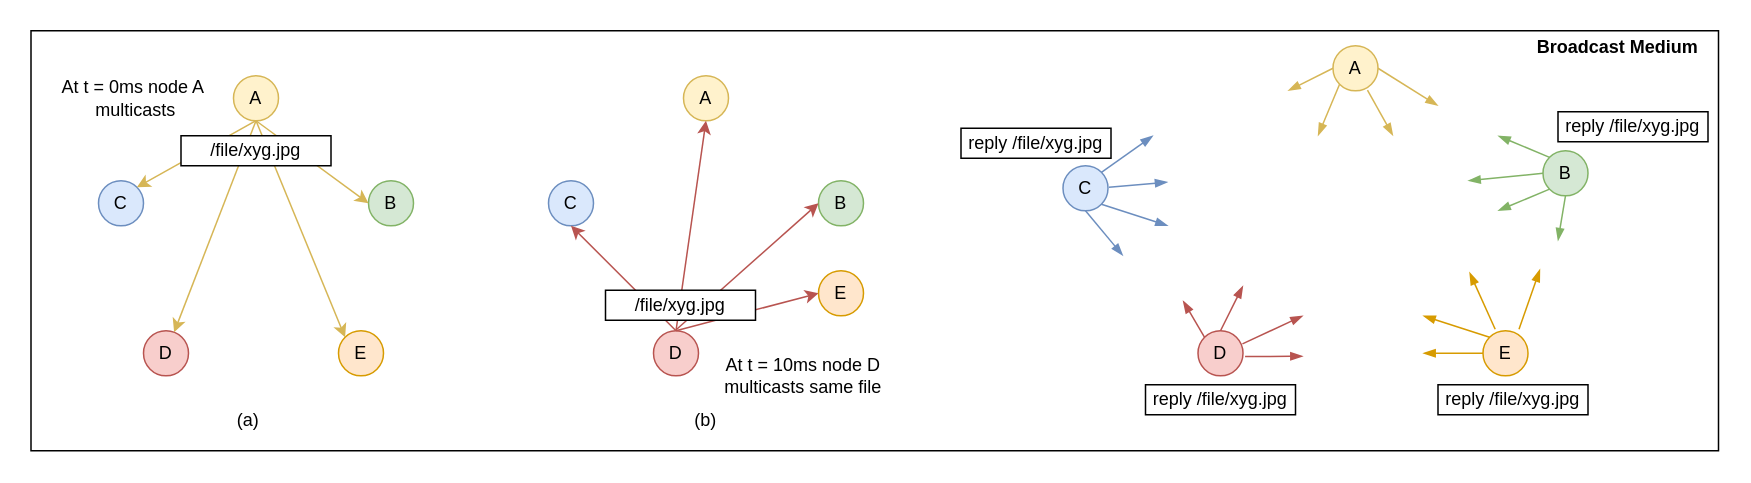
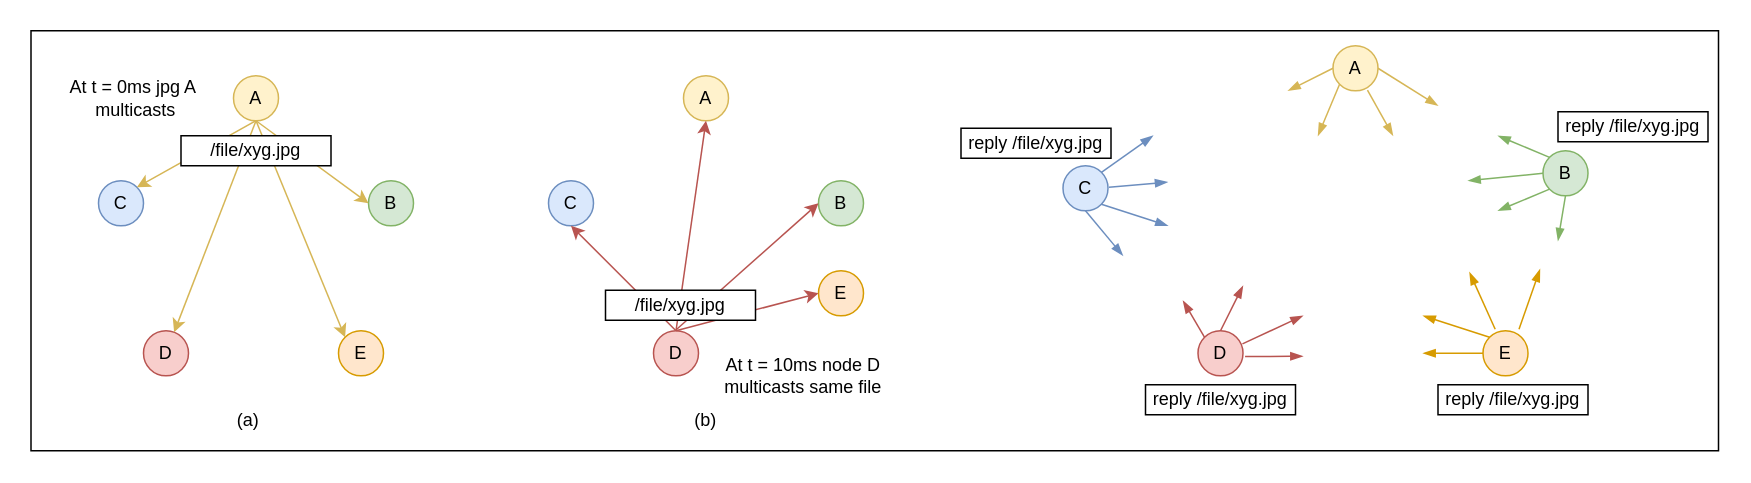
  <mxCell id="0" />
  <mxCell id="1" parent="0" />
  <mxCell id="2" value="&lt;b&gt;&lt;br&gt;&lt;/b&gt;" style="rounded=0;whiteSpace=wrap;html=1;" vertex="1" parent="1"><mxGeometry x="20" y="20" width="1125" height="280" as="geometry" /></mxCell>
  <mxCell id="3" value="C" style="ellipse;whiteSpace=wrap;html=1;aspect=fixed;fillColor=#dae8fc;strokeColor=#6c8ebf;" vertex="1" parent="1"><mxGeometry x="65" y="120" width="30" height="30" as="geometry" /></mxCell>
  <mxCell id="4" value="D" style="ellipse;whiteSpace=wrap;html=1;aspect=fixed;fillColor=#f8cecc;strokeColor=#b85450;" vertex="1" parent="1"><mxGeometry x="95" y="220" width="30" height="30" as="geometry" /></mxCell>
  <mxCell id="5" value="A" style="ellipse;whiteSpace=wrap;html=1;aspect=fixed;fillColor=#fff2cc;strokeColor=#d6b656;" vertex="1" parent="1"><mxGeometry x="155" y="50" width="30" height="30" as="geometry" /></mxCell>
  <mxCell id="6" value="B" style="ellipse;whiteSpace=wrap;html=1;aspect=fixed;fillColor=#d5e8d4;strokeColor=#82b366;" vertex="1" parent="1"><mxGeometry x="245" y="120" width="30" height="30" as="geometry" /></mxCell>
  <mxCell id="7" value="E" style="ellipse;whiteSpace=wrap;html=1;aspect=fixed;fillColor=#ffe6cc;strokeColor=#d79b00;" vertex="1" parent="1"><mxGeometry x="225" y="220" width="30" height="30" as="geometry" /></mxCell>
  <mxCell id="8" value="" style="endArrow=classic;html=1;entryX=0;entryY=0.5;entryDx=0;entryDy=0;exitX=0.5;exitY=1;exitDx=0;exitDy=0;fillColor=#fff2cc;strokeColor=#d6b656;" edge="1" parent="1" source="5" target="6"><mxGeometry width="50" height="50" relative="1" as="geometry"><mxPoint x="135" y="160" as="sourcePoint" /><mxPoint x="185" y="110" as="targetPoint" /></mxGeometry></mxCell>
  <mxCell id="9" value="" style="endArrow=classic;html=1;exitX=0.5;exitY=1;exitDx=0;exitDy=0;fillColor=#fff2cc;strokeColor=#d6b656;" edge="1" parent="1" source="5" target="4"><mxGeometry width="50" height="50" relative="1" as="geometry"><mxPoint x="190.607" y="85.607" as="sourcePoint" /><mxPoint x="255" y="145" as="targetPoint" /></mxGeometry></mxCell>
  <mxCell id="10" value="" style="endArrow=classic;html=1;entryX=1;entryY=0;entryDx=0;entryDy=0;fillColor=#fff2cc;strokeColor=#d6b656;" edge="1" parent="1" target="3"><mxGeometry width="50" height="50" relative="1" as="geometry"><mxPoint x="170" y="80" as="sourcePoint" /><mxPoint x="100.415" y="220.001" as="targetPoint" /></mxGeometry></mxCell>
  <mxCell id="11" value="" style="endArrow=classic;html=1;exitX=0.5;exitY=1;exitDx=0;exitDy=0;entryX=0;entryY=0;entryDx=0;entryDy=0;fillColor=#fff2cc;strokeColor=#d6b656;" edge="1" parent="1" source="5" target="7"><mxGeometry width="50" height="50" relative="1" as="geometry"><mxPoint x="180" y="90" as="sourcePoint" /><mxPoint x="125.415" y="231.011" as="targetPoint" /></mxGeometry></mxCell>
  <mxCell id="12" value="C" style="ellipse;whiteSpace=wrap;html=1;aspect=fixed;fillColor=#dae8fc;strokeColor=#6c8ebf;" vertex="1" parent="1"><mxGeometry x="365" y="120" width="30" height="30" as="geometry" /></mxCell>
  <mxCell id="13" value="D" style="ellipse;whiteSpace=wrap;html=1;aspect=fixed;fillColor=#f8cecc;strokeColor=#b85450;" vertex="1" parent="1"><mxGeometry x="435" y="220" width="30" height="30" as="geometry" /></mxCell>
  <mxCell id="14" value="A" style="ellipse;whiteSpace=wrap;html=1;aspect=fixed;fillColor=#fff2cc;strokeColor=#d6b656;" vertex="1" parent="1"><mxGeometry x="455" y="50" width="30" height="30" as="geometry" /></mxCell>
  <mxCell id="15" value="B" style="ellipse;whiteSpace=wrap;html=1;aspect=fixed;fillColor=#d5e8d4;strokeColor=#82b366;" vertex="1" parent="1"><mxGeometry x="545" y="120" width="30" height="30" as="geometry" /></mxCell>
  <mxCell id="16" value="E" style="ellipse;whiteSpace=wrap;html=1;aspect=fixed;fillColor=#ffe6cc;strokeColor=#d79b00;" vertex="1" parent="1"><mxGeometry x="545" y="180" width="30" height="30" as="geometry" /></mxCell>
  <mxCell id="17" value="" style="endArrow=none;html=1;exitX=0.5;exitY=1;exitDx=0;exitDy=0;endFill=0;startArrow=classic;startFill=1;entryX=0.5;entryY=0;entryDx=0;entryDy=0;fillColor=#f8cecc;strokeColor=#b85450;" edge="1" parent="1" source="14" target="13"><mxGeometry width="50" height="50" relative="1" as="geometry"><mxPoint x="490.607" y="85.607" as="sourcePoint" /><mxPoint x="452" y="220" as="targetPoint" /></mxGeometry></mxCell>
  <mxCell id="18" value="" style="endArrow=none;html=1;exitX=0;exitY=0.5;exitDx=0;exitDy=0;endFill=0;startArrow=classic;startFill=1;entryX=0.503;entryY=-0.021;entryDx=0;entryDy=0;entryPerimeter=0;fillColor=#f8cecc;strokeColor=#b85450;" edge="1" parent="1" source="15" target="13"><mxGeometry width="50" height="50" relative="1" as="geometry"><mxPoint x="480" y="90" as="sourcePoint" /><mxPoint x="450" y="222" as="targetPoint" /></mxGeometry></mxCell>
  <mxCell id="19" value="" style="endArrow=none;html=1;exitX=0.5;exitY=1;exitDx=0;exitDy=0;endFill=0;startArrow=classic;startFill=1;entryX=0.5;entryY=0;entryDx=0;entryDy=0;fillColor=#f8cecc;strokeColor=#b85450;" edge="1" parent="1" source="12" target="13"><mxGeometry width="50" height="50" relative="1" as="geometry"><mxPoint x="555" y="145" as="sourcePoint" /><mxPoint x="415" y="220" as="targetPoint" /></mxGeometry></mxCell>
  <mxCell id="20" value="" style="endArrow=none;html=1;exitX=0;exitY=0.5;exitDx=0;exitDy=0;endFill=0;startArrow=classic;startFill=1;fillColor=#f8cecc;strokeColor=#b85450;" edge="1" parent="1" source="16"><mxGeometry width="50" height="50" relative="1" as="geometry"><mxPoint x="390" y="160" as="sourcePoint" /><mxPoint x="450" y="220" as="targetPoint" /></mxGeometry></mxCell>
- <mxCell id="21" value="&lt;b&gt;Broadcast Medium&lt;/b&gt;" style="text;html=1;strokeColor=none;fillColor=none;align=center;verticalAlign=middle;whiteSpace=wrap;rounded=0;" vertex="1" parent="1"><mxGeometry x="1018" y="21" width="120" height="20" as="geometry" /></mxCell>
  <mxCell id="22" value="/file/xyg.jpg" style="text;html=1;align=center;verticalAlign=middle;whiteSpace=wrap;rounded=0;fontStyle=0;glass=0;strokeColor=#000000;fillColor=#ffffff;" vertex="1" parent="1"><mxGeometry x="120" y="90" width="100" height="20" as="geometry" /></mxCell>
  <mxCell id="23" value="/file/xyg.jpg" style="text;html=1;align=center;verticalAlign=middle;whiteSpace=wrap;rounded=0;fontStyle=0;glass=0;strokeColor=#000000;fillColor=#ffffff;" vertex="1" parent="1"><mxGeometry x="403" y="193" width="100" height="20" as="geometry" /></mxCell>
- <mxCell id="24" value="At t = 0ms node A&amp;nbsp;&lt;br&gt;multicasts" style="text;html=1;strokeColor=none;fillColor=none;align=center;verticalAlign=middle;whiteSpace=wrap;rounded=0;glass=0;" vertex="1" parent="1"><mxGeometry x="20" y="55" width="140" height="20" as="geometry" /></mxCell>
+ <mxCell id="24" value="At t = 0ms jpg A&amp;nbsp;&lt;br&gt;multicasts" style="text;html=1;strokeColor=none;fillColor=none;align=center;verticalAlign=middle;whiteSpace=wrap;rounded=0;glass=0;" vertex="1" parent="1"><mxGeometry x="20" y="55" width="140" height="20" as="geometry" /></mxCell>
  <mxCell id="25" value="At t = 10ms node D&lt;br&gt;multicasts same file" style="text;html=1;strokeColor=none;fillColor=none;align=center;verticalAlign=middle;whiteSpace=wrap;rounded=0;glass=0;" vertex="1" parent="1"><mxGeometry x="465" y="240" width="140" height="20" as="geometry" /></mxCell>
  <mxCell id="26" value="C" style="ellipse;whiteSpace=wrap;html=1;aspect=fixed;fillColor=#dae8fc;strokeColor=#6c8ebf;" vertex="1" parent="1"><mxGeometry x="708" y="110" width="30" height="30" as="geometry" /></mxCell>
  <mxCell id="27" value="D" style="ellipse;whiteSpace=wrap;html=1;aspect=fixed;fillColor=#f8cecc;strokeColor=#b85450;" vertex="1" parent="1"><mxGeometry x="798" y="220" width="30" height="30" as="geometry" /></mxCell>
  <mxCell id="28" value="A" style="ellipse;whiteSpace=wrap;html=1;aspect=fixed;fillColor=#fff2cc;strokeColor=#d6b656;" vertex="1" parent="1"><mxGeometry x="888" y="30" width="30" height="30" as="geometry" /></mxCell>
  <mxCell id="29" value="B" style="ellipse;whiteSpace=wrap;html=1;aspect=fixed;fillColor=#d5e8d4;strokeColor=#82b366;" vertex="1" parent="1"><mxGeometry x="1028" y="100" width="30" height="30" as="geometry" /></mxCell>
  <mxCell id="30" value="E" style="ellipse;whiteSpace=wrap;html=1;aspect=fixed;fillColor=#ffe6cc;strokeColor=#d79b00;" vertex="1" parent="1"><mxGeometry x="988" y="220" width="30" height="30" as="geometry" /></mxCell>
  <mxCell id="31" value="" style="endArrow=blockThin;html=1;exitX=1;exitY=0;exitDx=0;exitDy=0;endFill=1;jumpSize=3;shadow=0;fillColor=#dae8fc;strokeColor=#6c8ebf;" edge="1" parent="1" source="26"><mxGeometry width="50" height="50" relative="1" as="geometry"><mxPoint x="728" y="130" as="sourcePoint" /><mxPoint x="768" y="90" as="targetPoint" /></mxGeometry></mxCell>
  <mxCell id="32" value="" style="endArrow=blockThin;html=1;exitX=1;exitY=0;exitDx=0;exitDy=0;entryX=0.487;entryY=0.655;entryDx=0;entryDy=0;entryPerimeter=0;endFill=1;jumpSize=3;shadow=0;fillColor=#dae8fc;strokeColor=#6c8ebf;" edge="1" parent="1"><mxGeometry width="50" height="50" relative="1" as="geometry"><mxPoint x="738.607" y="124.393" as="sourcePoint" /><mxPoint x="777.765" y="120.95" as="targetPoint" /></mxGeometry></mxCell>
  <mxCell id="33" value="" style="endArrow=blockThin;html=1;exitX=1;exitY=1;exitDx=0;exitDy=0;endFill=1;jumpSize=3;shadow=0;fillColor=#dae8fc;strokeColor=#6c8ebf;" edge="1" parent="1" source="26"><mxGeometry width="50" height="50" relative="1" as="geometry"><mxPoint x="735" y="138" as="sourcePoint" /><mxPoint x="778" y="150" as="targetPoint" /></mxGeometry></mxCell>
  <mxCell id="34" value="" style="endArrow=blockThin;html=1;exitX=0;exitY=0;exitDx=0;exitDy=0;endFill=1;jumpSize=3;shadow=0;fillColor=#f8cecc;strokeColor=#b85450;" edge="1" parent="1" source="27"><mxGeometry width="50" height="50" relative="1" as="geometry"><mxPoint x="818" y="214" as="sourcePoint" /><mxPoint x="788" y="200" as="targetPoint" /></mxGeometry></mxCell>
  <mxCell id="35" value="" style="endArrow=blockThin;html=1;exitX=0.5;exitY=0;exitDx=0;exitDy=0;endFill=1;jumpSize=3;shadow=0;fillColor=#f8cecc;strokeColor=#b85450;" edge="1" parent="1" source="27"><mxGeometry width="50" height="50" relative="1" as="geometry"><mxPoint x="832.997" y="223.553" as="sourcePoint" /><mxPoint x="828" y="190" as="targetPoint" /></mxGeometry></mxCell>
  <mxCell id="36" value="" style="endArrow=blockThin;html=1;endFill=1;jumpSize=3;shadow=0;fillColor=#f8cecc;strokeColor=#b85450;" edge="1" parent="1"><mxGeometry width="50" height="50" relative="1" as="geometry"><mxPoint x="829.39" y="237.16" as="sourcePoint" /><mxPoint x="868" y="237" as="targetPoint" /></mxGeometry></mxCell>
  <mxCell id="37" value="" style="endArrow=blockThin;html=1;exitX=0.988;exitY=0.293;exitDx=0;exitDy=0;exitPerimeter=0;endFill=1;jumpSize=3;shadow=0;fillColor=#f8cecc;strokeColor=#b85450;" edge="1" parent="1" source="27"><mxGeometry width="50" height="50" relative="1" as="geometry"><mxPoint x="834" y="230" as="sourcePoint" /><mxPoint x="868" y="210" as="targetPoint" /></mxGeometry></mxCell>
  <mxCell id="38" value="" style="endArrow=blockThin;html=1;exitX=0.5;exitY=1;exitDx=0;exitDy=0;endFill=1;jumpSize=3;shadow=0;fillColor=#dae8fc;strokeColor=#6c8ebf;" edge="1" parent="1" source="26"><mxGeometry width="50" height="50" relative="1" as="geometry"><mxPoint x="745" y="148" as="sourcePoint" /><mxPoint x="748" y="170" as="targetPoint" /></mxGeometry></mxCell>
  <mxCell id="39" value="" style="endArrow=blockThin;html=1;exitX=0;exitY=0.5;exitDx=0;exitDy=0;endFill=1;jumpSize=3;shadow=0;fillColor=#fff2cc;strokeColor=#d6b656;" edge="1" parent="1" source="28"><mxGeometry width="50" height="50" relative="1" as="geometry"><mxPoint x="868" y="140" as="sourcePoint" /><mxPoint x="858" y="60" as="targetPoint" /></mxGeometry></mxCell>
  <mxCell id="40" value="" style="endArrow=blockThin;html=1;exitX=0;exitY=1;exitDx=0;exitDy=0;endFill=1;jumpSize=3;shadow=0;fillColor=#fff2cc;strokeColor=#d6b656;" edge="1" parent="1" source="28"><mxGeometry width="50" height="50" relative="1" as="geometry"><mxPoint x="878" y="110" as="sourcePoint" /><mxPoint x="878" y="90" as="targetPoint" /></mxGeometry></mxCell>
  <mxCell id="41" value="" style="endArrow=blockThin;html=1;exitX=1;exitY=0.5;exitDx=0;exitDy=0;endFill=1;jumpSize=3;shadow=0;fillColor=#fff2cc;strokeColor=#d6b656;" edge="1" parent="1" source="28"><mxGeometry width="50" height="50" relative="1" as="geometry"><mxPoint x="918" y="120" as="sourcePoint" /><mxPoint x="958" y="70" as="targetPoint" /></mxGeometry></mxCell>
  <mxCell id="42" value="" style="endArrow=blockThin;html=1;exitX=0.766;exitY=0.987;exitDx=0;exitDy=0;exitPerimeter=0;endFill=1;jumpSize=3;shadow=0;fillColor=#fff2cc;strokeColor=#d6b656;" edge="1" parent="1" source="28"><mxGeometry width="50" height="50" relative="1" as="geometry"><mxPoint x="898" y="140" as="sourcePoint" /><mxPoint x="928" y="90" as="targetPoint" /></mxGeometry></mxCell>
  <mxCell id="43" value="" style="endArrow=blockThin;html=1;exitX=0;exitY=0.5;exitDx=0;exitDy=0;endFill=1;jumpSize=3;shadow=0;fillColor=#ffe6cc;strokeColor=#d79b00;" edge="1" parent="1" source="30"><mxGeometry width="50" height="50" relative="1" as="geometry"><mxPoint x="958" y="210" as="sourcePoint" /><mxPoint x="948" y="235" as="targetPoint" /></mxGeometry></mxCell>
  <mxCell id="44" value="" style="endArrow=blockThin;html=1;exitX=0;exitY=0;exitDx=0;exitDy=0;endFill=1;jumpSize=3;shadow=0;fillColor=#ffe6cc;strokeColor=#d79b00;" edge="1" parent="1" source="30"><mxGeometry width="50" height="50" relative="1" as="geometry"><mxPoint x="948" y="220" as="sourcePoint" /><mxPoint x="948" y="210" as="targetPoint" /></mxGeometry></mxCell>
  <mxCell id="45" value="" style="endArrow=blockThin;html=1;exitX=0.238;exitY=-0.068;exitDx=0;exitDy=0;exitPerimeter=0;endFill=1;jumpSize=3;shadow=0;fillColor=#ffe6cc;strokeColor=#d79b00;" edge="1" parent="1"><mxGeometry width="50" height="50" relative="1" as="geometry"><mxPoint x="996.14" y="218.96" as="sourcePoint" /><mxPoint x="979" y="181" as="targetPoint" /></mxGeometry></mxCell>
  <mxCell id="46" value="" style="endArrow=blockThin;html=1;endFill=1;jumpSize=3;shadow=0;fillColor=#ffe6cc;strokeColor=#d79b00;" edge="1" parent="1"><mxGeometry width="50" height="50" relative="1" as="geometry"><mxPoint x="1012" y="219" as="sourcePoint" /><mxPoint x="1026" y="179" as="targetPoint" /></mxGeometry></mxCell>
  <mxCell id="47" value="" style="endArrow=blockThin;html=1;exitX=0;exitY=0;exitDx=0;exitDy=0;endFill=1;jumpSize=3;shadow=0;fillColor=#d5e8d4;strokeColor=#82b366;" edge="1" parent="1" source="29"><mxGeometry width="50" height="50" relative="1" as="geometry"><mxPoint x="958" y="150" as="sourcePoint" /><mxPoint x="998" y="90" as="targetPoint" /></mxGeometry></mxCell>
  <mxCell id="48" value="" style="endArrow=blockThin;html=1;exitX=0;exitY=0.5;exitDx=0;exitDy=0;endFill=1;jumpSize=3;shadow=0;fillColor=#d5e8d4;strokeColor=#82b366;" edge="1" parent="1" source="29"><mxGeometry width="50" height="50" relative="1" as="geometry"><mxPoint x="908" y="160" as="sourcePoint" /><mxPoint x="978" y="120" as="targetPoint" /></mxGeometry></mxCell>
  <mxCell id="49" value="" style="endArrow=blockThin;html=1;exitX=0;exitY=1;exitDx=0;exitDy=0;endFill=1;jumpSize=3;shadow=0;fillColor=#d5e8d4;strokeColor=#82b366;" edge="1" parent="1" source="29"><mxGeometry width="50" height="50" relative="1" as="geometry"><mxPoint x="898" y="160" as="sourcePoint" /><mxPoint x="998" y="140" as="targetPoint" /></mxGeometry></mxCell>
  <mxCell id="50" value="" style="endArrow=blockThin;html=1;exitX=0.5;exitY=1;exitDx=0;exitDy=0;endFill=1;jumpSize=3;shadow=0;fillColor=#d5e8d4;strokeColor=#82b366;" edge="1" parent="1" source="29"><mxGeometry width="50" height="50" relative="1" as="geometry"><mxPoint x="1058" y="180" as="sourcePoint" /><mxPoint x="1038" y="160" as="targetPoint" /></mxGeometry></mxCell>
  <mxCell id="51" value="reply /file/xyg.jpg" style="text;html=1;align=center;verticalAlign=middle;whiteSpace=wrap;rounded=0;fontStyle=0;glass=0;strokeColor=#000000;fillColor=#ffffff;" vertex="1" parent="1"><mxGeometry x="763" y="256" width="100" height="20" as="geometry" /></mxCell>
  <mxCell id="52" value="reply /file/xyg.jpg" style="text;html=1;align=center;verticalAlign=middle;whiteSpace=wrap;rounded=0;fontStyle=0;glass=0;strokeColor=#000000;fillColor=#ffffff;" vertex="1" parent="1"><mxGeometry x="958" y="256" width="100" height="20" as="geometry" /></mxCell>
  <mxCell id="53" value="reply /file/xyg.jpg" style="text;html=1;align=center;verticalAlign=middle;whiteSpace=wrap;rounded=0;fontStyle=0;glass=0;strokeColor=#000000;fillColor=#ffffff;" vertex="1" parent="1"><mxGeometry x="1038" y="74" width="100" height="20" as="geometry" /></mxCell>
  <mxCell id="54" value="reply /file/xyg.jpg" style="text;html=1;align=center;verticalAlign=middle;whiteSpace=wrap;rounded=0;fontStyle=0;glass=0;strokeColor=#000000;fillColor=#ffffff;" vertex="1" parent="1"><mxGeometry x="640" y="85" width="100" height="20" as="geometry" /></mxCell>
  <mxCell id="55" value="(a)" style="text;html=1;strokeColor=none;fillColor=none;align=center;verticalAlign=middle;whiteSpace=wrap;rounded=0;glass=0;" vertex="1" parent="1"><mxGeometry x="145" y="270" width="40" height="20" as="geometry" /></mxCell>
  <mxCell id="56" value="(b)" style="text;html=1;strokeColor=none;fillColor=none;align=center;verticalAlign=middle;whiteSpace=wrap;rounded=0;glass=0;" vertex="1" parent="1"><mxGeometry x="450" y="270" width="40" height="20" as="geometry" /></mxCell>
